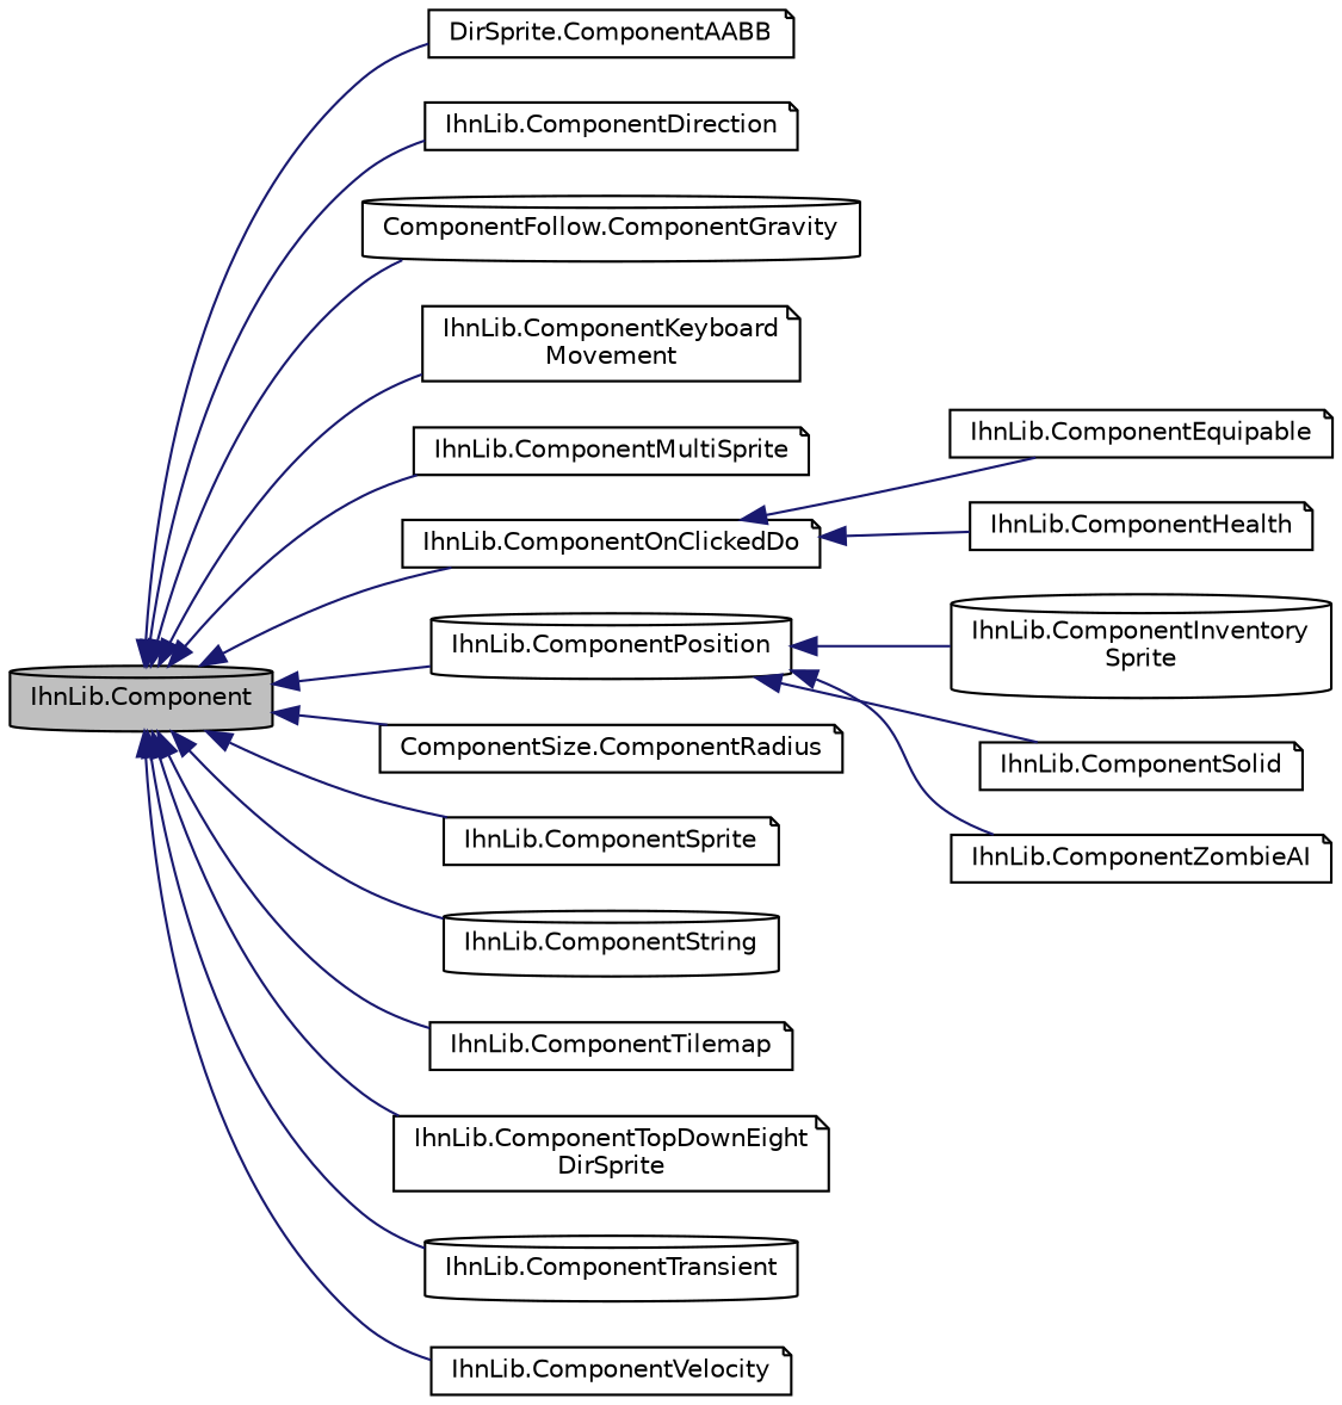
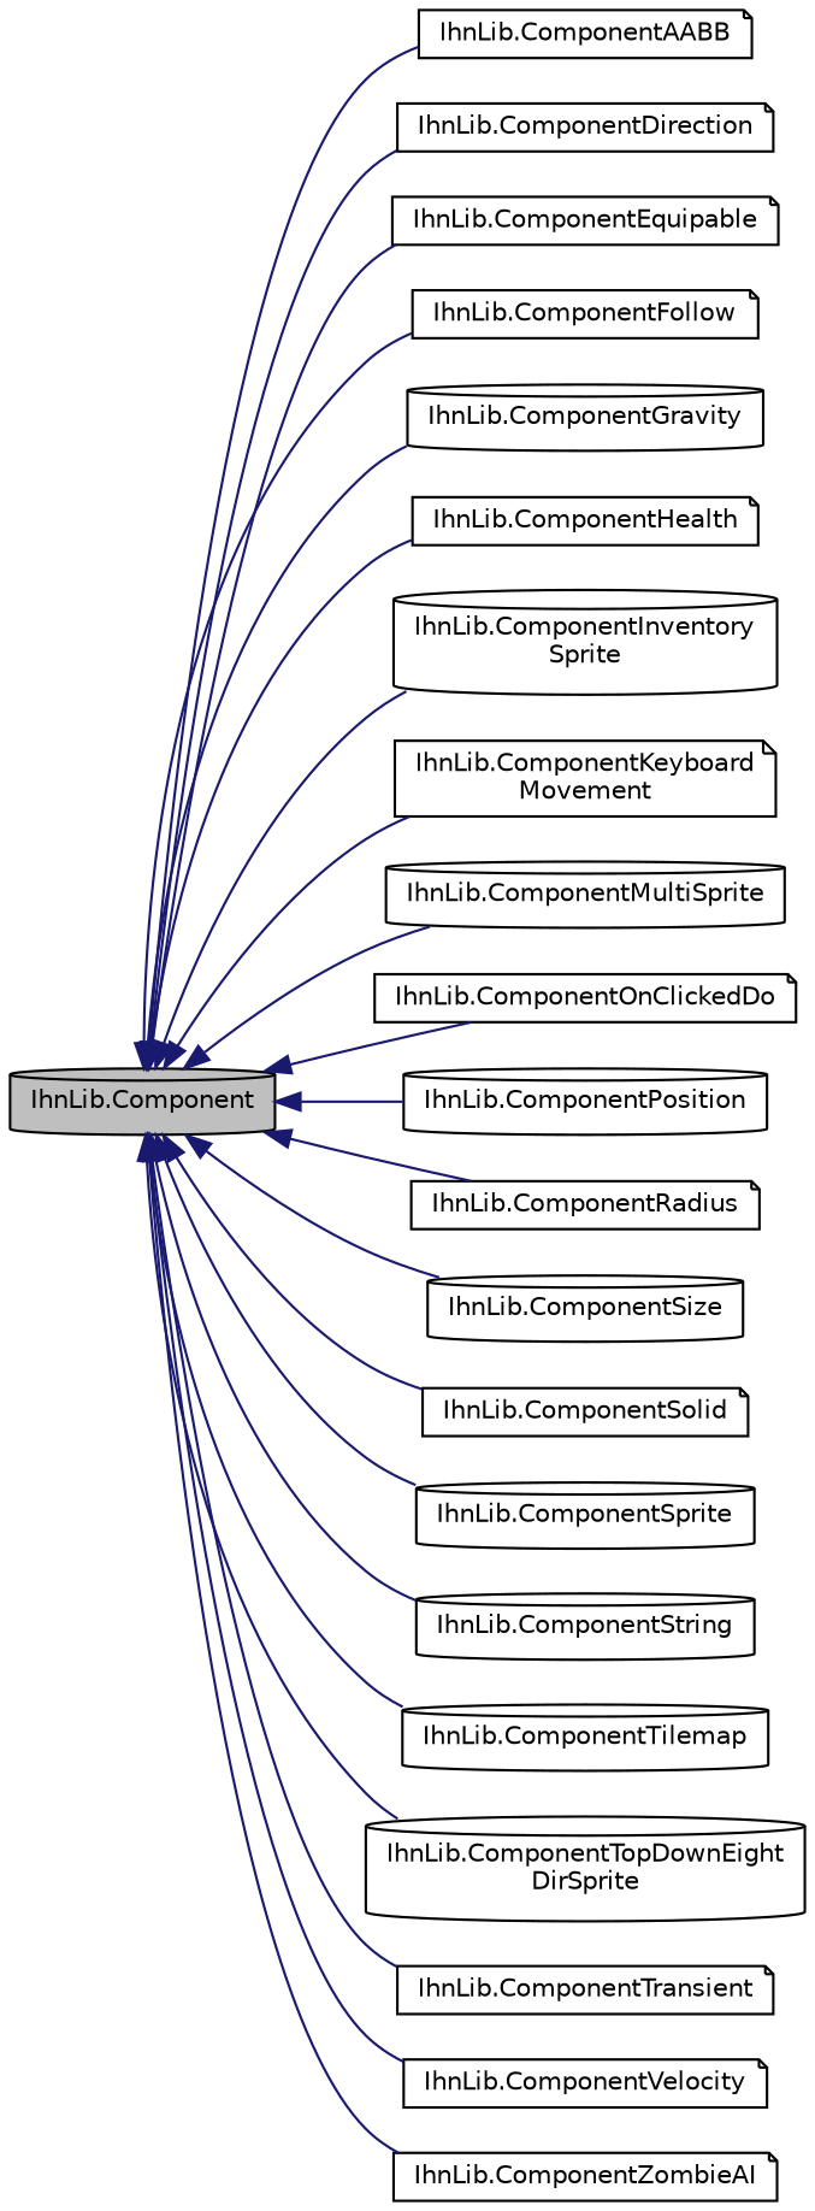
  digraph {
    rankdir=LR
    node [color=black fillcolor=white fontname=Helvetica fontsize=10 shape=note style=filled]
    edge [color=midnightblue dir=back fontname=Helvetica fontsize=10 labelfontname=Helvetica labelfontsize=10 style=solid]
    n1 [fillcolor=grey75 fontcolor=black height=0.2 label="IhnLib.Component" shape=cylinder width=0.4]
-   n2 [height=0.2 label="DirSprite.ComponentAABB" width=0.4]
+   n2 [height=0.2 label="IhnLib.ComponentAABB" width=0.4]
    n3 [height=0.2 label="IhnLib.ComponentDirection" width=0.4]
    n4 [height=0.2 label="IhnLib.ComponentEquipable" width=0.4]
-   n6 [height=0.2 label="ComponentFollow.ComponentGravity" shape=cylinder width=0.4]
+   n5 [height=0.2 label="IhnLib.ComponentFollow" width=0.4]
+   n6 [height=0.2 label="IhnLib.ComponentGravity" shape=cylinder width=0.4]
    n7 [height=0.2 label="IhnLib.ComponentHealth" width=0.4]
    n8 [height=0.2 label="IhnLib.ComponentInventory\lSprite" shape=cylinder width=0.4]
    n9 [height=0.2 label="IhnLib.ComponentKeyboard\lMovement" width=0.4]
-   n10 [height=0.2 label="IhnLib.ComponentMultiSprite" width=0.4]
+   n10 [height=0.2 label="IhnLib.ComponentMultiSprite" shape=cylinder width=0.4]
    n11 [height=0.2 label="IhnLib.ComponentOnClickedDo" width=0.4]
    n12 [height=0.2 label="IhnLib.ComponentPosition" shape=cylinder width=0.4]
-   n13 [height=0.2 label="ComponentSize.ComponentRadius" width=0.4]
+   n13 [height=0.2 label="IhnLib.ComponentRadius" width=0.4]
+   n14 [height=0.2 label="IhnLib.ComponentSize" shape=cylinder width=0.4]
    n15 [height=0.2 label="IhnLib.ComponentSolid" width=0.4]
-   n16 [height=0.2 label="IhnLib.ComponentSprite" width=0.4]
+   n16 [height=0.2 label="IhnLib.ComponentSprite" shape=cylinder width=0.4]
    n17 [height=0.2 label="IhnLib.ComponentString" shape=cylinder width=0.4]
-   n18 [height=0.2 label="IhnLib.ComponentTilemap" width=0.4]
-   n19 [height=0.2 label="IhnLib.ComponentTopDownEight\lDirSprite" width=0.4]
-   n20 [height=0.2 label="IhnLib.ComponentTransient" shape=cylinder width=0.4]
+   n18 [height=0.2 label="IhnLib.ComponentTilemap" shape=cylinder width=0.4]
+   n19 [height=0.2 label="IhnLib.ComponentTopDownEight\lDirSprite" shape=cylinder width=0.4]
+   n20 [height=0.2 label="IhnLib.ComponentTransient" width=0.4]
    n21 [height=0.2 label="IhnLib.ComponentVelocity" width=0.4]
    n22 [height=0.2 label="IhnLib.ComponentZombieAI" width=0.4]
    n1 -> n2
    n1 -> n3
-   n11 -> n4
+   n1 -> n4
+   n1 -> n5
    n1 -> n6
-   n11 -> n7
-   n12 -> n8
+   n1 -> n7
+   n1 -> n8
    n1 -> n9
    n1 -> n10
    n1 -> n11
    n1 -> n12
    n1 -> n13
-   n12 -> n15
+   n1 -> n14
+   n1 -> n15
    n1 -> n16
    n1 -> n17
    n1 -> n18
    n1 -> n19
    n1 -> n20
    n1 -> n21
-   n12 -> n22
+   n1 -> n22
  }
